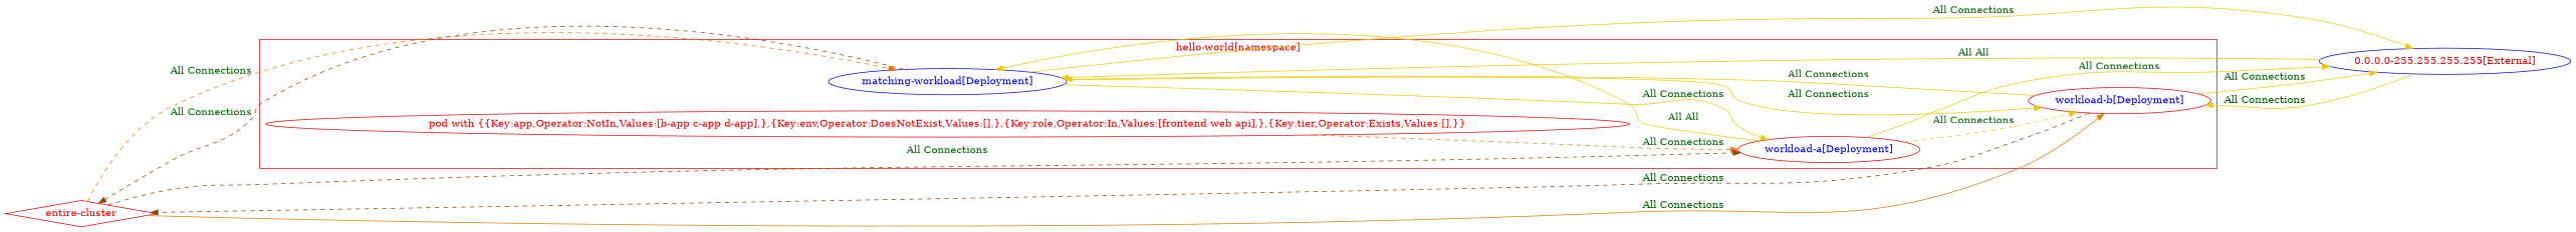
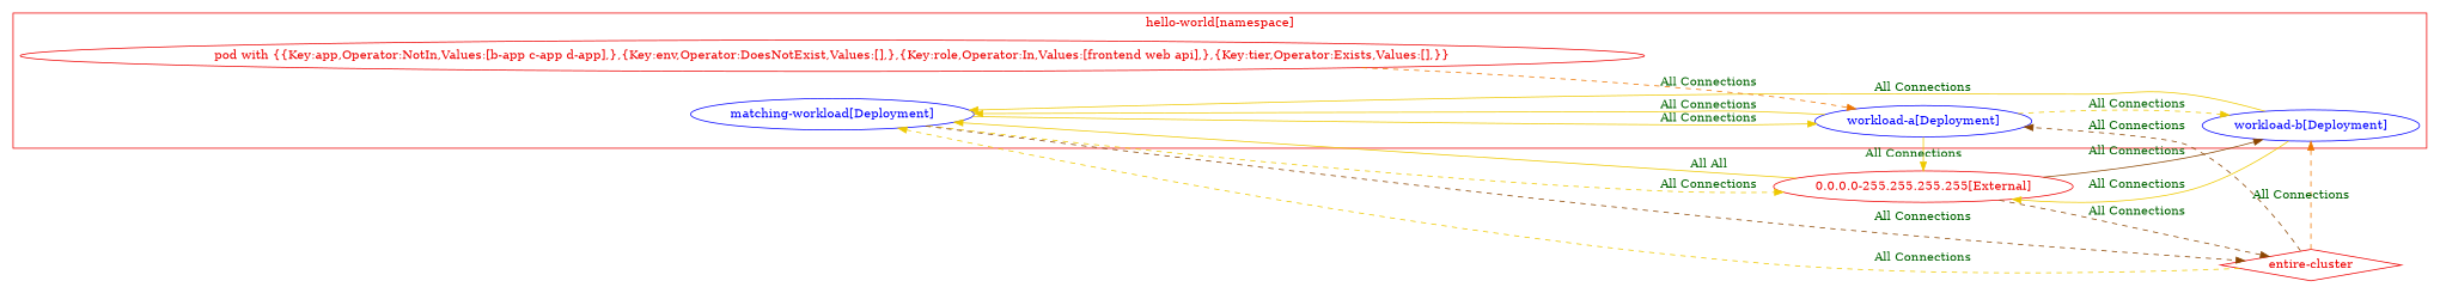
  digraph {
    rankdir=LR
    node [color=blue fontcolor=blue]
    edge [color=gold2 fontcolor=darkgreen weight=0.5]
    n1 [label="matching-workload[Deployment]"]
-   n2 [color=red2 label="workload-a[Deployment]"]
-   n3 [color=red2 label="workload-b[Deployment]"]
+   n2 [label="workload-a[Deployment]"]
+   n3 [label="workload-b[Deployment]"]
    n4 [color=red2 fontcolor=red2 label="pod with {{Key:app,Operator:NotIn,Values:[b-app c-app d-app],},{Key:env,Operator:DoesNotExist,Values:[],},{Key:role,Operator:In,Values:[frontend web api],},{Key:tier,Operator:Exists,Values:[],}}"]
-   n5 [fontcolor=red2 label="0.0.0.0-255.255.255.255[External]"]
+   n5 [color=red2 fontcolor=red2 label="0.0.0.0-255.255.255.255[External]"]
    n6 [color=red2 fontcolor=red2 label="entire-cluster" shape=diamond]
    subgraph cluster_1 {
      color=red2
      fontcolor=red2
      label="hello-world[namespace]"
      n1
      n2
      n3
      n4
    }
    n1 -> n2 [label="All Connections"]
-   n1 -> n3 [label="All Connections"]
-   n1 -> n5 [label="All Connections" weight=1]
+   n1 -> n5 [label="All Connections" weight=1 style=dashed]
    n1 -> n6 [color=darkorange4 label="All Connections" style=dashed]
-   n2 -> n1 [label="All All" weight=1]
+   n2 -> n1 [label="All Connections" weight=1]
    n2 -> n3 [label="All Connections" style=dashed]
    n2 -> n5 [label="All Connections" weight=1]
    n3 -> n1 [label="All Connections" weight=1]
    n3 -> n5 [label="All Connections" weight=1]
-   n3 -> n6 [color=darkorange4 label="All Connections" style=dashed]
+   n5 -> n6 [color=darkorange4 label="All Connections" style=dashed]
    n4 -> n2 [color=darkorange2 label="All Connections" style=dashed weight=1]
    n5 -> n1 [label="All All"]
-   n5 -> n3 [label="All Connections"]
-   n6 -> n1 [color=darkorange2 label="All Connections" style=dashed weight=1]
+   n5 -> n3 [color=darkorange4 label="All Connections"]
+   n6 -> n1 [label="All Connections" style=dashed weight=1]
    n6 -> n2 [color=darkorange4 label="All Connections" style=dashed]
-   n6 -> n3 [color=darkorange2 label="All Connections" style=solid weight=1]
+   n6 -> n3 [color=darkorange2 label="All Connections" style=dashed weight=1]
  }
